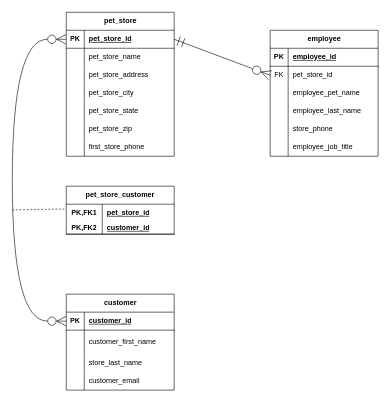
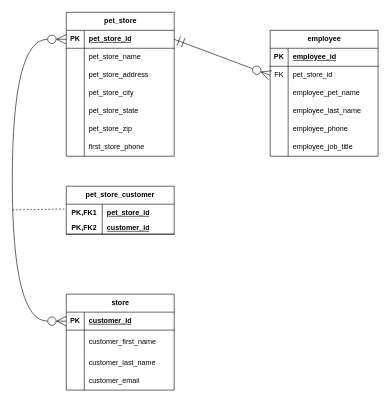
  <mxCell id="0" />
  <mxCell id="1" parent="0" />
  <mxCell id="2" value="pet_store" style="shape=table;startSize=30;container=1;collapsible=1;childLayout=tableLayout;fixedRows=1;rowLines=0;fontStyle=1;align=center;resizeLast=1;html=1;" parent="1" vertex="1"><mxGeometry x="110" y="20" width="180" height="240" as="geometry" /></mxCell>
  <mxCell id="3" value="" style="shape=tableRow;horizontal=0;startSize=0;swimlaneHead=0;swimlaneBody=0;fillColor=none;collapsible=0;dropTarget=0;points=[[0,0.5],[1,0.5]];portConstraint=eastwest;top=0;left=0;right=0;bottom=1;" parent="2" vertex="1"><mxGeometry y="30" width="180" height="30" as="geometry" /></mxCell>
  <mxCell id="4" value="PK" style="shape=partialRectangle;connectable=0;fillColor=none;top=0;left=0;bottom=0;right=0;fontStyle=1;overflow=hidden;whiteSpace=wrap;html=1;" parent="3" vertex="1"><mxGeometry width="30" height="30" as="geometry"><mxRectangle width="30" height="30" as="alternateBounds" /></mxGeometry></mxCell>
  <mxCell id="5" value="pet_store_id" style="shape=partialRectangle;connectable=0;fillColor=none;top=0;left=0;bottom=0;right=0;align=left;spacingLeft=6;fontStyle=5;overflow=hidden;whiteSpace=wrap;html=1;" parent="3" vertex="1"><mxGeometry x="30" width="150" height="30" as="geometry"><mxRectangle width="150" height="30" as="alternateBounds" /></mxGeometry></mxCell>
  <mxCell id="6" value="" style="shape=tableRow;horizontal=0;startSize=0;swimlaneHead=0;swimlaneBody=0;fillColor=none;collapsible=0;dropTarget=0;points=[[0,0.5],[1,0.5]];portConstraint=eastwest;top=0;left=0;right=0;bottom=0;" parent="2" vertex="1"><mxGeometry y="60" width="180" height="30" as="geometry" /></mxCell>
  <mxCell id="7" value="" style="shape=partialRectangle;connectable=0;fillColor=none;top=0;left=0;bottom=0;right=0;editable=1;overflow=hidden;whiteSpace=wrap;html=1;" parent="6" vertex="1"><mxGeometry width="30" height="30" as="geometry"><mxRectangle width="30" height="30" as="alternateBounds" /></mxGeometry></mxCell>
  <mxCell id="8" value="pet_store_name" style="shape=partialRectangle;connectable=0;fillColor=none;top=0;left=0;bottom=0;right=0;align=left;spacingLeft=6;overflow=hidden;whiteSpace=wrap;html=1;" parent="6" vertex="1"><mxGeometry x="30" width="150" height="30" as="geometry"><mxRectangle width="150" height="30" as="alternateBounds" /></mxGeometry></mxCell>
  <mxCell id="9" value="" style="shape=tableRow;horizontal=0;startSize=0;swimlaneHead=0;swimlaneBody=0;fillColor=none;collapsible=0;dropTarget=0;points=[[0,0.5],[1,0.5]];portConstraint=eastwest;top=0;left=0;right=0;bottom=0;" parent="2" vertex="1"><mxGeometry y="90" width="180" height="30" as="geometry" /></mxCell>
  <mxCell id="10" value="" style="shape=partialRectangle;connectable=0;fillColor=none;top=0;left=0;bottom=0;right=0;editable=1;overflow=hidden;whiteSpace=wrap;html=1;" parent="9" vertex="1"><mxGeometry width="30" height="30" as="geometry"><mxRectangle width="30" height="30" as="alternateBounds" /></mxGeometry></mxCell>
  <mxCell id="11" value="pet_store_address" style="shape=partialRectangle;connectable=0;fillColor=none;top=0;left=0;bottom=0;right=0;align=left;spacingLeft=6;overflow=hidden;whiteSpace=wrap;html=1;" parent="9" vertex="1"><mxGeometry x="30" width="150" height="30" as="geometry"><mxRectangle width="150" height="30" as="alternateBounds" /></mxGeometry></mxCell>
  <mxCell id="12" value="" style="shape=tableRow;horizontal=0;startSize=0;swimlaneHead=0;swimlaneBody=0;fillColor=none;collapsible=0;dropTarget=0;points=[[0,0.5],[1,0.5]];portConstraint=eastwest;top=0;left=0;right=0;bottom=0;" parent="2" vertex="1"><mxGeometry y="120" width="180" height="30" as="geometry" /></mxCell>
  <mxCell id="13" value="" style="shape=partialRectangle;connectable=0;fillColor=none;top=0;left=0;bottom=0;right=0;editable=1;overflow=hidden;whiteSpace=wrap;html=1;" parent="12" vertex="1"><mxGeometry width="30" height="30" as="geometry"><mxRectangle width="30" height="30" as="alternateBounds" /></mxGeometry></mxCell>
  <mxCell id="14" value="pet_store_city" style="shape=partialRectangle;connectable=0;fillColor=none;top=0;left=0;bottom=0;right=0;align=left;spacingLeft=6;overflow=hidden;whiteSpace=wrap;html=1;" parent="12" vertex="1"><mxGeometry x="30" width="150" height="30" as="geometry"><mxRectangle width="150" height="30" as="alternateBounds" /></mxGeometry></mxCell>
  <mxCell id="15" style="shape=tableRow;horizontal=0;startSize=0;swimlaneHead=0;swimlaneBody=0;fillColor=none;collapsible=0;dropTarget=0;points=[[0,0.5],[1,0.5]];portConstraint=eastwest;top=0;left=0;right=0;bottom=0;" parent="2" vertex="1"><mxGeometry y="150" width="180" height="30" as="geometry" /></mxCell>
  <mxCell id="16" style="shape=partialRectangle;connectable=0;fillColor=none;top=0;left=0;bottom=0;right=0;editable=1;overflow=hidden;whiteSpace=wrap;html=1;" parent="15" vertex="1"><mxGeometry width="30" height="30" as="geometry"><mxRectangle width="30" height="30" as="alternateBounds" /></mxGeometry></mxCell>
  <mxCell id="17" value="pet_store_state" style="shape=partialRectangle;connectable=0;fillColor=none;top=0;left=0;bottom=0;right=0;align=left;spacingLeft=6;overflow=hidden;whiteSpace=wrap;html=1;" parent="15" vertex="1"><mxGeometry x="30" width="150" height="30" as="geometry"><mxRectangle width="150" height="30" as="alternateBounds" /></mxGeometry></mxCell>
  <mxCell id="18" style="shape=tableRow;horizontal=0;startSize=0;swimlaneHead=0;swimlaneBody=0;fillColor=none;collapsible=0;dropTarget=0;points=[[0,0.5],[1,0.5]];portConstraint=eastwest;top=0;left=0;right=0;bottom=0;" parent="2" vertex="1"><mxGeometry y="180" width="180" height="30" as="geometry" /></mxCell>
  <mxCell id="19" style="shape=partialRectangle;connectable=0;fillColor=none;top=0;left=0;bottom=0;right=0;editable=1;overflow=hidden;whiteSpace=wrap;html=1;" parent="18" vertex="1"><mxGeometry width="30" height="30" as="geometry"><mxRectangle width="30" height="30" as="alternateBounds" /></mxGeometry></mxCell>
  <mxCell id="20" value="pet_store_zip" style="shape=partialRectangle;connectable=0;fillColor=none;top=0;left=0;bottom=0;right=0;align=left;spacingLeft=6;overflow=hidden;whiteSpace=wrap;html=1;" parent="18" vertex="1"><mxGeometry x="30" width="150" height="30" as="geometry"><mxRectangle width="150" height="30" as="alternateBounds" /></mxGeometry></mxCell>
  <mxCell id="21" style="shape=tableRow;horizontal=0;startSize=0;swimlaneHead=0;swimlaneBody=0;fillColor=none;collapsible=0;dropTarget=0;points=[[0,0.5],[1,0.5]];portConstraint=eastwest;top=0;left=0;right=0;bottom=0;" parent="2" vertex="1"><mxGeometry y="210" width="180" height="30" as="geometry" /></mxCell>
  <mxCell id="22" style="shape=partialRectangle;connectable=0;fillColor=none;top=0;left=0;bottom=0;right=0;editable=1;overflow=hidden;whiteSpace=wrap;html=1;" parent="21" vertex="1"><mxGeometry width="30" height="30" as="geometry"><mxRectangle width="30" height="30" as="alternateBounds" /></mxGeometry></mxCell>
  <mxCell id="23" value="first_store_phone" style="shape=partialRectangle;connectable=0;fillColor=none;top=0;left=0;bottom=0;right=0;align=left;spacingLeft=6;overflow=hidden;whiteSpace=wrap;html=1;" parent="21" vertex="1"><mxGeometry x="30" width="150" height="30" as="geometry"><mxRectangle width="150" height="30" as="alternateBounds" /></mxGeometry></mxCell>
  <mxCell id="24" value="employee" style="shape=table;startSize=30;container=1;collapsible=1;childLayout=tableLayout;fixedRows=1;rowLines=0;fontStyle=1;align=center;resizeLast=1;html=1;" parent="1" vertex="1"><mxGeometry x="450" y="50" width="180" height="210" as="geometry" /></mxCell>
  <mxCell id="25" value="" style="shape=tableRow;horizontal=0;startSize=0;swimlaneHead=0;swimlaneBody=0;fillColor=none;collapsible=0;dropTarget=0;points=[[0,0.5],[1,0.5]];portConstraint=eastwest;top=0;left=0;right=0;bottom=1;" parent="24" vertex="1"><mxGeometry y="30" width="180" height="30" as="geometry" /></mxCell>
  <mxCell id="26" value="PK" style="shape=partialRectangle;connectable=0;fillColor=none;top=0;left=0;bottom=0;right=0;fontStyle=1;overflow=hidden;whiteSpace=wrap;html=1;" parent="25" vertex="1"><mxGeometry width="30" height="30" as="geometry"><mxRectangle width="30" height="30" as="alternateBounds" /></mxGeometry></mxCell>
  <mxCell id="27" value="employee_id" style="shape=partialRectangle;connectable=0;fillColor=none;top=0;left=0;bottom=0;right=0;align=left;spacingLeft=6;fontStyle=5;overflow=hidden;whiteSpace=wrap;html=1;" parent="25" vertex="1"><mxGeometry x="30" width="150" height="30" as="geometry"><mxRectangle width="150" height="30" as="alternateBounds" /></mxGeometry></mxCell>
  <mxCell id="28" value="" style="shape=tableRow;horizontal=0;startSize=0;swimlaneHead=0;swimlaneBody=0;fillColor=none;collapsible=0;dropTarget=0;points=[[0,0.5],[1,0.5]];portConstraint=eastwest;top=0;left=0;right=0;bottom=0;" parent="24" vertex="1"><mxGeometry y="60" width="180" height="30" as="geometry" /></mxCell>
  <mxCell id="29" value="FK" style="shape=partialRectangle;connectable=0;fillColor=none;top=0;left=0;bottom=0;right=0;editable=1;overflow=hidden;whiteSpace=wrap;html=1;" parent="28" vertex="1"><mxGeometry width="30" height="30" as="geometry"><mxRectangle width="30" height="30" as="alternateBounds" /></mxGeometry></mxCell>
  <mxCell id="30" value="pet_store_id" style="shape=partialRectangle;connectable=0;fillColor=none;top=0;left=0;bottom=0;right=0;align=left;spacingLeft=6;overflow=hidden;whiteSpace=wrap;html=1;" parent="28" vertex="1"><mxGeometry x="30" width="150" height="30" as="geometry"><mxRectangle width="150" height="30" as="alternateBounds" /></mxGeometry></mxCell>
  <mxCell id="31" value="" style="shape=tableRow;horizontal=0;startSize=0;swimlaneHead=0;swimlaneBody=0;fillColor=none;collapsible=0;dropTarget=0;points=[[0,0.5],[1,0.5]];portConstraint=eastwest;top=0;left=0;right=0;bottom=0;" parent="24" vertex="1"><mxGeometry y="90" width="180" height="30" as="geometry" /></mxCell>
  <mxCell id="32" value="" style="shape=partialRectangle;connectable=0;fillColor=none;top=0;left=0;bottom=0;right=0;editable=1;overflow=hidden;whiteSpace=wrap;html=1;" parent="31" vertex="1"><mxGeometry width="30" height="30" as="geometry"><mxRectangle width="30" height="30" as="alternateBounds" /></mxGeometry></mxCell>
  <mxCell id="33" value="employee_pet_name" style="shape=partialRectangle;connectable=0;fillColor=none;top=0;left=0;bottom=0;right=0;align=left;spacingLeft=6;overflow=hidden;whiteSpace=wrap;html=1;" parent="31" vertex="1"><mxGeometry x="30" width="150" height="30" as="geometry"><mxRectangle width="150" height="30" as="alternateBounds" /></mxGeometry></mxCell>
  <mxCell id="34" value="" style="shape=tableRow;horizontal=0;startSize=0;swimlaneHead=0;swimlaneBody=0;fillColor=none;collapsible=0;dropTarget=0;points=[[0,0.5],[1,0.5]];portConstraint=eastwest;top=0;left=0;right=0;bottom=0;" parent="24" vertex="1"><mxGeometry y="120" width="180" height="30" as="geometry" /></mxCell>
  <mxCell id="35" value="" style="shape=partialRectangle;connectable=0;fillColor=none;top=0;left=0;bottom=0;right=0;editable=1;overflow=hidden;whiteSpace=wrap;html=1;" parent="34" vertex="1"><mxGeometry width="30" height="30" as="geometry"><mxRectangle width="30" height="30" as="alternateBounds" /></mxGeometry></mxCell>
  <mxCell id="36" value="employee_last_name" style="shape=partialRectangle;connectable=0;fillColor=none;top=0;left=0;bottom=0;right=0;align=left;spacingLeft=6;overflow=hidden;whiteSpace=wrap;html=1;" parent="34" vertex="1"><mxGeometry x="30" width="150" height="30" as="geometry"><mxRectangle width="150" height="30" as="alternateBounds" /></mxGeometry></mxCell>
  <mxCell id="37" style="shape=tableRow;horizontal=0;startSize=0;swimlaneHead=0;swimlaneBody=0;fillColor=none;collapsible=0;dropTarget=0;points=[[0,0.5],[1,0.5]];portConstraint=eastwest;top=0;left=0;right=0;bottom=0;" parent="24" vertex="1"><mxGeometry y="150" width="180" height="30" as="geometry" /></mxCell>
  <mxCell id="38" style="shape=partialRectangle;connectable=0;fillColor=none;top=0;left=0;bottom=0;right=0;editable=1;overflow=hidden;whiteSpace=wrap;html=1;" parent="37" vertex="1"><mxGeometry width="30" height="30" as="geometry"><mxRectangle width="30" height="30" as="alternateBounds" /></mxGeometry></mxCell>
- <mxCell id="39" value="store_phone" style="shape=partialRectangle;connectable=0;fillColor=none;top=0;left=0;bottom=0;right=0;align=left;spacingLeft=6;overflow=hidden;whiteSpace=wrap;html=1;" parent="37" vertex="1"><mxGeometry x="30" width="150" height="30" as="geometry"><mxRectangle width="150" height="30" as="alternateBounds" /></mxGeometry></mxCell>
+ <mxCell id="39" value="employee_phone" style="shape=partialRectangle;connectable=0;fillColor=none;top=0;left=0;bottom=0;right=0;align=left;spacingLeft=6;overflow=hidden;whiteSpace=wrap;html=1;" parent="37" vertex="1"><mxGeometry x="30" width="150" height="30" as="geometry"><mxRectangle width="150" height="30" as="alternateBounds" /></mxGeometry></mxCell>
  <mxCell id="40" style="shape=tableRow;horizontal=0;startSize=0;swimlaneHead=0;swimlaneBody=0;fillColor=none;collapsible=0;dropTarget=0;points=[[0,0.5],[1,0.5]];portConstraint=eastwest;top=0;left=0;right=0;bottom=0;" parent="24" vertex="1"><mxGeometry y="180" width="180" height="30" as="geometry" /></mxCell>
  <mxCell id="41" style="shape=partialRectangle;connectable=0;fillColor=none;top=0;left=0;bottom=0;right=0;editable=1;overflow=hidden;whiteSpace=wrap;html=1;" parent="40" vertex="1"><mxGeometry width="30" height="30" as="geometry"><mxRectangle width="30" height="30" as="alternateBounds" /></mxGeometry></mxCell>
  <mxCell id="42" value="employee_job_title" style="shape=partialRectangle;connectable=0;fillColor=none;top=0;left=0;bottom=0;right=0;align=left;spacingLeft=6;overflow=hidden;whiteSpace=wrap;html=1;" parent="40" vertex="1"><mxGeometry x="30" width="150" height="30" as="geometry"><mxRectangle width="150" height="30" as="alternateBounds" /></mxGeometry></mxCell>
- <mxCell id="43" value="customer" style="shape=table;startSize=30;container=1;collapsible=1;childLayout=tableLayout;fixedRows=1;rowLines=0;fontStyle=1;align=center;resizeLast=1;html=1;" parent="1" vertex="1"><mxGeometry x="110" y="490" width="180" height="160" as="geometry" /></mxCell>
+ <mxCell id="43" value="store" style="shape=table;startSize=30;container=1;collapsible=1;childLayout=tableLayout;fixedRows=1;rowLines=0;fontStyle=1;align=center;resizeLast=1;html=1;" parent="1" vertex="1"><mxGeometry x="110" y="490" width="180" height="160" as="geometry" /></mxCell>
  <mxCell id="44" value="" style="shape=tableRow;horizontal=0;startSize=0;swimlaneHead=0;swimlaneBody=0;fillColor=none;collapsible=0;dropTarget=0;points=[[0,0.5],[1,0.5]];portConstraint=eastwest;top=0;left=0;right=0;bottom=1;" parent="43" vertex="1"><mxGeometry y="30" width="180" height="30" as="geometry" /></mxCell>
  <mxCell id="45" value="PK" style="shape=partialRectangle;connectable=0;fillColor=none;top=0;left=0;bottom=0;right=0;fontStyle=1;overflow=hidden;whiteSpace=wrap;html=1;" parent="44" vertex="1"><mxGeometry width="30" height="30" as="geometry"><mxRectangle width="30" height="30" as="alternateBounds" /></mxGeometry></mxCell>
  <mxCell id="46" value="customer_id" style="shape=partialRectangle;connectable=0;fillColor=none;top=0;left=0;bottom=0;right=0;align=left;spacingLeft=6;fontStyle=5;overflow=hidden;whiteSpace=wrap;html=1;" parent="44" vertex="1"><mxGeometry x="30" width="150" height="30" as="geometry"><mxRectangle width="150" height="30" as="alternateBounds" /></mxGeometry></mxCell>
  <mxCell id="47" value="" style="shape=tableRow;horizontal=0;startSize=0;swimlaneHead=0;swimlaneBody=0;fillColor=none;collapsible=0;dropTarget=0;points=[[0,0.5],[1,0.5]];portConstraint=eastwest;top=0;left=0;right=0;bottom=0;" parent="43" vertex="1"><mxGeometry y="60" width="180" height="40" as="geometry" /></mxCell>
  <mxCell id="48" value="" style="shape=partialRectangle;connectable=0;fillColor=none;top=0;left=0;bottom=0;right=0;editable=1;overflow=hidden;whiteSpace=wrap;html=1;" parent="47" vertex="1"><mxGeometry width="30" height="40" as="geometry"><mxRectangle width="30" height="40" as="alternateBounds" /></mxGeometry></mxCell>
  <mxCell id="49" value="customer_first_name" style="shape=partialRectangle;connectable=0;fillColor=none;top=0;left=0;bottom=0;right=0;align=left;spacingLeft=6;overflow=hidden;whiteSpace=wrap;html=1;" parent="47" vertex="1"><mxGeometry x="30" width="150" height="40" as="geometry"><mxRectangle width="150" height="40" as="alternateBounds" /></mxGeometry></mxCell>
  <mxCell id="50" value="" style="shape=tableRow;horizontal=0;startSize=0;swimlaneHead=0;swimlaneBody=0;fillColor=none;collapsible=0;dropTarget=0;points=[[0,0.5],[1,0.5]];portConstraint=eastwest;top=0;left=0;right=0;bottom=0;" parent="43" vertex="1"><mxGeometry y="100" width="180" height="30" as="geometry" /></mxCell>
  <mxCell id="51" value="" style="shape=partialRectangle;connectable=0;fillColor=none;top=0;left=0;bottom=0;right=0;editable=1;overflow=hidden;whiteSpace=wrap;html=1;" parent="50" vertex="1"><mxGeometry width="30" height="30" as="geometry"><mxRectangle width="30" height="30" as="alternateBounds" /></mxGeometry></mxCell>
- <mxCell id="52" value="store_last_name" style="shape=partialRectangle;connectable=0;fillColor=none;top=0;left=0;bottom=0;right=0;align=left;spacingLeft=6;overflow=hidden;whiteSpace=wrap;html=1;" parent="50" vertex="1"><mxGeometry x="30" width="150" height="30" as="geometry"><mxRectangle width="150" height="30" as="alternateBounds" /></mxGeometry></mxCell>
+ <mxCell id="52" value="customer_last_name" style="shape=partialRectangle;connectable=0;fillColor=none;top=0;left=0;bottom=0;right=0;align=left;spacingLeft=6;overflow=hidden;whiteSpace=wrap;html=1;" parent="50" vertex="1"><mxGeometry x="30" width="150" height="30" as="geometry"><mxRectangle width="150" height="30" as="alternateBounds" /></mxGeometry></mxCell>
  <mxCell id="53" value="" style="shape=tableRow;horizontal=0;startSize=0;swimlaneHead=0;swimlaneBody=0;fillColor=none;collapsible=0;dropTarget=0;points=[[0,0.5],[1,0.5]];portConstraint=eastwest;top=0;left=0;right=0;bottom=0;" parent="43" vertex="1"><mxGeometry y="130" width="180" height="30" as="geometry" /></mxCell>
  <mxCell id="54" value="" style="shape=partialRectangle;connectable=0;fillColor=none;top=0;left=0;bottom=0;right=0;editable=1;overflow=hidden;whiteSpace=wrap;html=1;" parent="53" vertex="1"><mxGeometry width="30" height="30" as="geometry"><mxRectangle width="30" height="30" as="alternateBounds" /></mxGeometry></mxCell>
  <mxCell id="55" value="customer_email" style="shape=partialRectangle;connectable=0;fillColor=none;top=0;left=0;bottom=0;right=0;align=left;spacingLeft=6;overflow=hidden;whiteSpace=wrap;html=1;" parent="53" vertex="1"><mxGeometry x="30" width="150" height="30" as="geometry"><mxRectangle width="150" height="30" as="alternateBounds" /></mxGeometry></mxCell>
  <mxCell id="56" value="" style="fontSize=12;html=1;endArrow=ERzeroToMany;endFill=0;rounded=0;exitX=1;exitY=0.5;exitDx=0;exitDy=0;entryX=0;entryY=0.5;entryDx=0;entryDy=0;endSize=14;startSize=14;startArrow=ERmandOne;startFill=0;" parent="1" source="3" edge="1" target="28"><mxGeometry width="100" height="100" relative="1" as="geometry"><mxPoint x="263.06" y="100" as="sourcePoint" /><mxPoint x="410" y="121.99" as="targetPoint" /></mxGeometry></mxCell>
  <mxCell id="57" value="" style="edgeStyle=orthogonalEdgeStyle;fontSize=12;html=1;endArrow=ERzeroToMany;endFill=0;rounded=0;exitX=0;exitY=0.5;exitDx=0;exitDy=0;entryX=0;entryY=0.5;entryDx=0;entryDy=0;curved=1;endSize=14;startArrow=ERzeroToMany;startFill=0;startSize=14;" parent="1" source="3" target="44" edge="1"><mxGeometry width="100" height="100" relative="1" as="geometry"><mxPoint x="20" y="380" as="sourcePoint" /><mxPoint x="120" y="280" as="targetPoint" /><Array as="points"><mxPoint x="20" y="65" /><mxPoint x="20" y="535" /></Array></mxGeometry></mxCell>
  <mxCell id="58" value="pet_store_customer" style="shape=table;startSize=30;container=1;collapsible=1;childLayout=tableLayout;fixedRows=1;rowLines=0;fontStyle=1;align=center;resizeLast=1;html=1;whiteSpace=wrap;" vertex="1" parent="1"><mxGeometry x="110" y="310" width="180" height="80" as="geometry" /></mxCell>
  <mxCell id="59" value="" style="shape=tableRow;horizontal=0;startSize=0;swimlaneHead=0;swimlaneBody=0;fillColor=none;collapsible=0;dropTarget=0;points=[[0,0.5],[1,0.5]];portConstraint=eastwest;top=0;left=0;right=0;bottom=0;html=1;" vertex="1" parent="58"><mxGeometry y="30" width="180" height="30" as="geometry" /></mxCell>
  <mxCell id="60" value="PK,FK1" style="shape=partialRectangle;connectable=0;fillColor=none;top=0;left=0;bottom=0;right=0;fontStyle=1;overflow=hidden;html=1;whiteSpace=wrap;" vertex="1" parent="59"><mxGeometry width="60" height="30" as="geometry"><mxRectangle width="60" height="30" as="alternateBounds" /></mxGeometry></mxCell>
  <mxCell id="61" value="pet_store_id" style="shape=partialRectangle;connectable=0;fillColor=none;top=0;left=0;bottom=0;right=0;align=left;spacingLeft=6;fontStyle=5;overflow=hidden;html=1;whiteSpace=wrap;" vertex="1" parent="59"><mxGeometry x="60" width="120" height="30" as="geometry"><mxRectangle width="120" height="30" as="alternateBounds" /></mxGeometry></mxCell>
  <mxCell id="62" value="" style="shape=tableRow;horizontal=0;startSize=0;swimlaneHead=0;swimlaneBody=0;fillColor=none;collapsible=0;dropTarget=0;points=[[0,0.5],[1,0.5]];portConstraint=eastwest;top=0;left=0;right=0;bottom=1;html=1;" vertex="1" parent="58"><mxGeometry y="60" width="180" height="20" as="geometry" /></mxCell>
  <mxCell id="63" value="PK,FK2" style="shape=partialRectangle;connectable=0;fillColor=none;top=0;left=0;bottom=0;right=0;fontStyle=1;overflow=hidden;html=1;whiteSpace=wrap;" vertex="1" parent="62"><mxGeometry width="60" height="20" as="geometry"><mxRectangle width="60" height="20" as="alternateBounds" /></mxGeometry></mxCell>
  <mxCell id="64" value="customer_id" style="shape=partialRectangle;connectable=0;fillColor=none;top=0;left=0;bottom=0;right=0;align=left;spacingLeft=6;fontStyle=5;overflow=hidden;html=1;whiteSpace=wrap;" vertex="1" parent="62"><mxGeometry x="60" width="120" height="20" as="geometry"><mxRectangle width="120" height="20" as="alternateBounds" /></mxGeometry></mxCell>
  <mxCell id="65" value="" style="endArrow=none;html=1;rounded=0;entryX=-0.011;entryY=0.267;entryDx=0;entryDy=0;entryPerimeter=0;dashed=1;" edge="1" parent="1" target="59"><mxGeometry relative="1" as="geometry"><mxPoint x="20" y="349.5" as="sourcePoint" /><mxPoint x="100" y="350" as="targetPoint" /><Array as="points" /></mxGeometry></mxCell>
